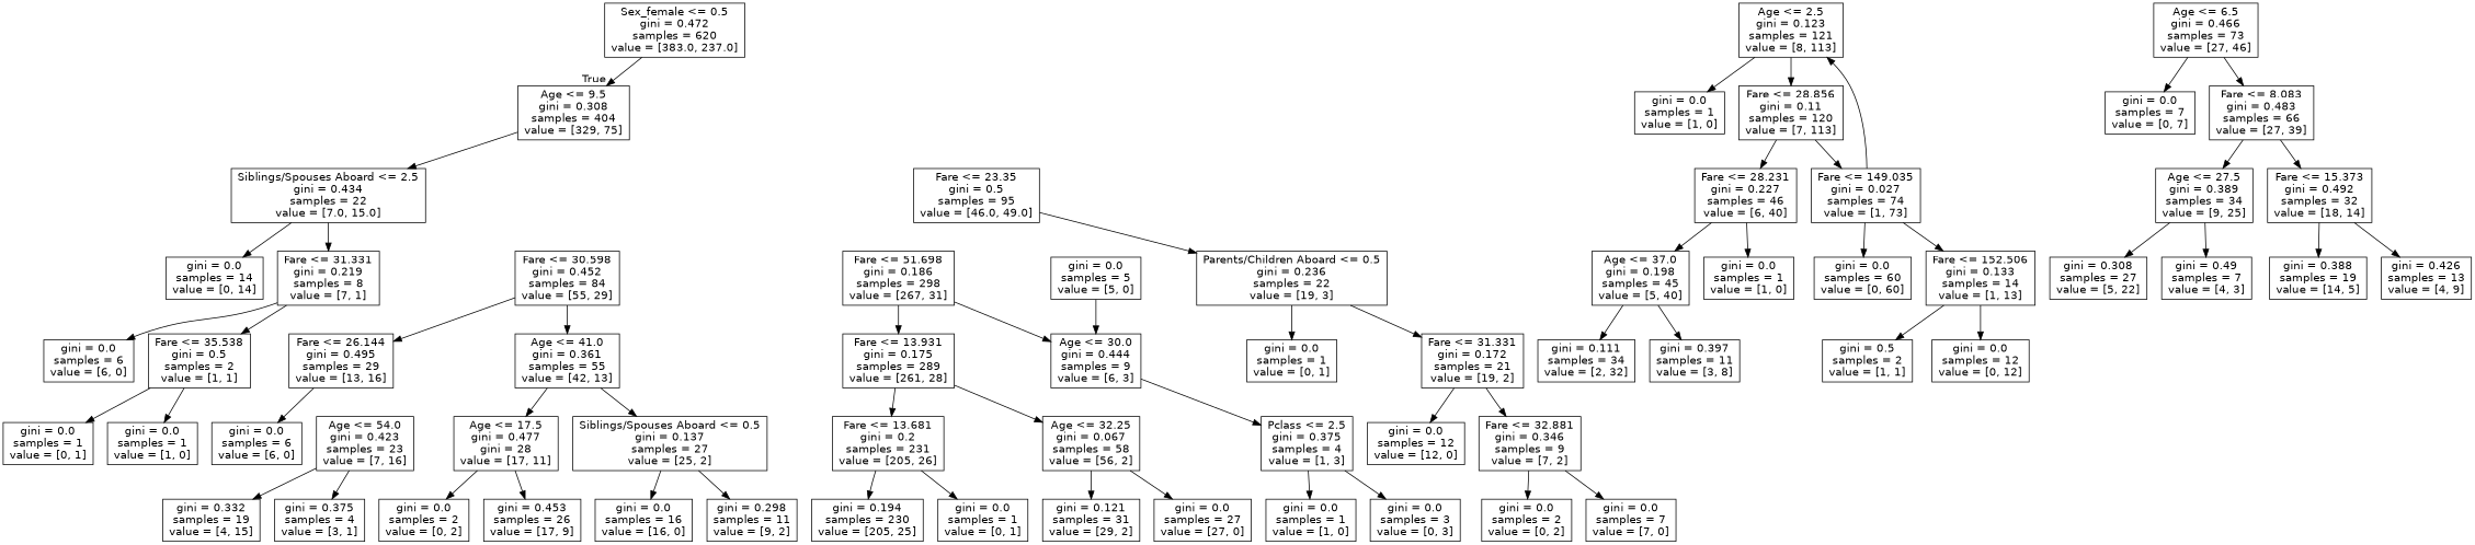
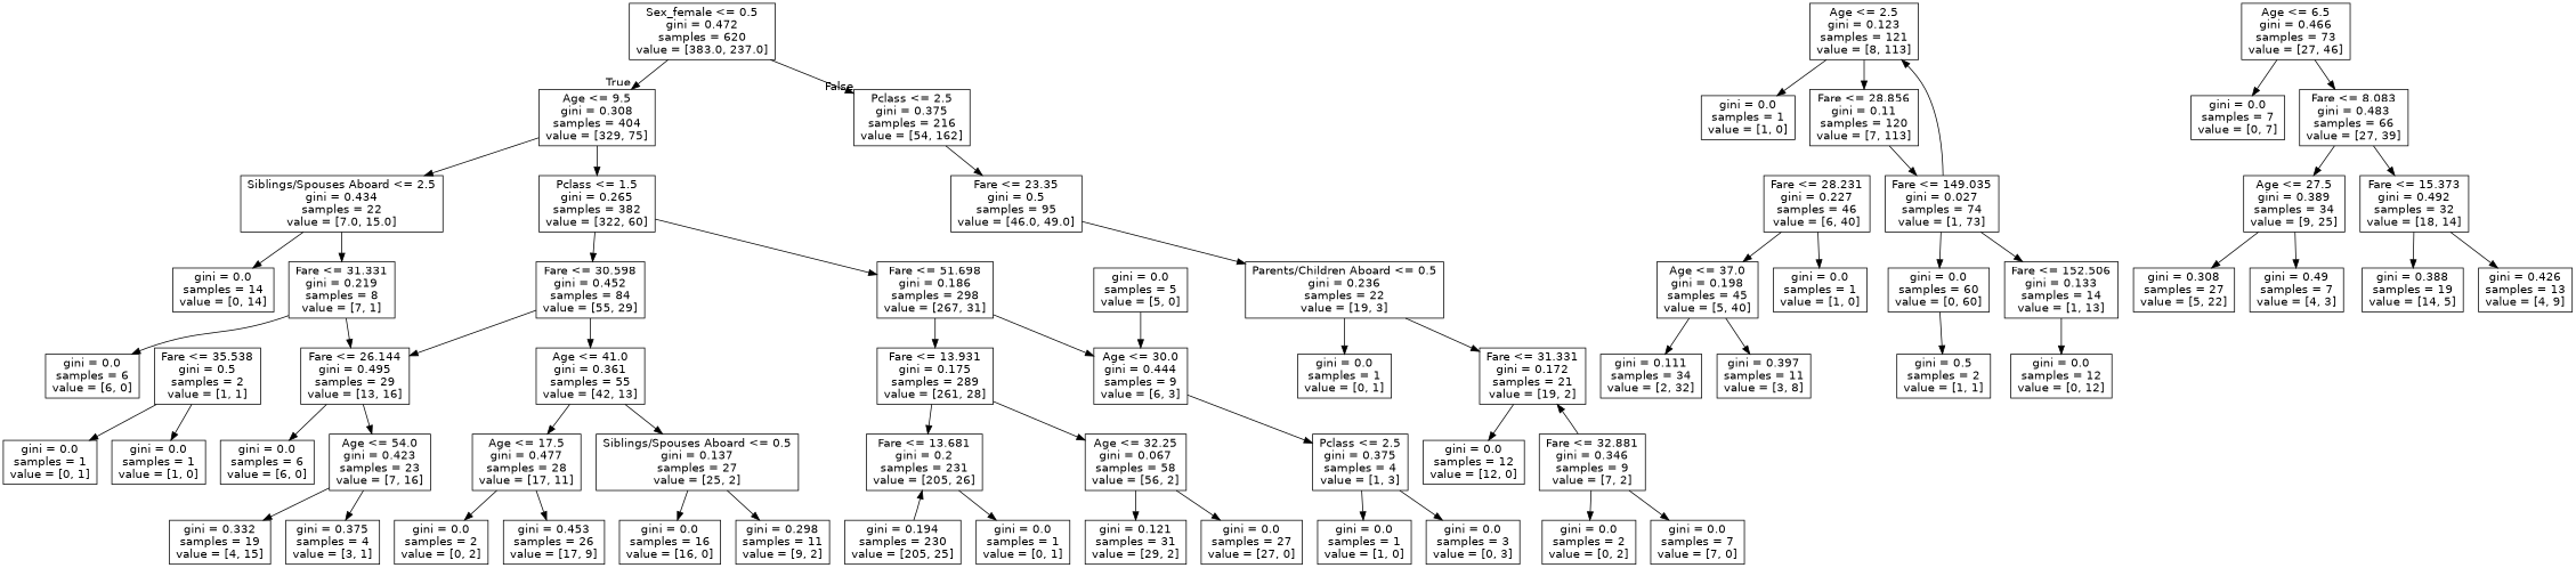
  digraph {
    node [fontname=helvetica shape=box]
    edge [fontname=helvetica]
    n1 [label="Sex_female <= 0.5\ngini = 0.472\nsamples = 620\nvalue = [383.0, 237.0]"]
    n2 [label="Age <= 9.5\ngini = 0.308\nsamples = 404\nvalue = [329, 75]"]
+   n3 [label="Pclass <= 2.5\ngini = 0.375\nsamples = 216\nvalue = [54, 162]"]
    n4 [label="Siblings/Spouses Aboard <= 2.5\ngini = 0.434\nsamples = 22\nvalue = [7.0, 15.0]"]
+   n5 [label="Pclass <= 1.5\ngini = 0.265\nsamples = 382\nvalue = [322, 60]"]
    n6 [label="Fare <= 23.35\ngini = 0.5\nsamples = 95\nvalue = [46.0, 49.0]"]
    n7 [label="gini = 0.0\nsamples = 14\nvalue = [0, 14]"]
    n8 [label="Fare <= 31.331\ngini = 0.219\nsamples = 8\nvalue = [7, 1]"]
    n9 [label="Fare <= 30.598\ngini = 0.452\nsamples = 84\nvalue = [55, 29]"]
    n10 [label="Fare <= 51.698\ngini = 0.186\nsamples = 298\nvalue = [267, 31]"]
    n11 [label="gini = 0.0\nsamples = 6\nvalue = [6, 0]"]
    n12 [label="Fare <= 35.538\ngini = 0.5\nsamples = 2\nvalue = [1, 1]"]
    n13 [label="gini = 0.0\nsamples = 1\nvalue = [0, 1]"]
    n14 [label="gini = 0.0\nsamples = 1\nvalue = [1, 0]"]
    n15 [label="Fare <= 26.144\ngini = 0.495\nsamples = 29\nvalue = [13, 16]"]
    n16 [label="Age <= 41.0\ngini = 0.361\nsamples = 55\nvalue = [42, 13]"]
    n17 [label="Fare <= 13.931\ngini = 0.175\nsamples = 289\nvalue = [261, 28]"]
    n18 [label="Age <= 30.0\ngini = 0.444\nsamples = 9\nvalue = [6, 3]"]
    n19 [label="gini = 0.0\nsamples = 6\nvalue = [6, 0]"]
    n20 [label="Age <= 54.0\ngini = 0.423\nsamples = 23\nvalue = [7, 16]"]
-   n21 [label="Age <= 17.5\ngini = 0.477\ngini = 28\nvalue = [17, 11]"]
+   n21 [label="Age <= 17.5\ngini = 0.477\nsamples = 28\nvalue = [17, 11]"]
    n22 [label="Siblings/Spouses Aboard <= 0.5\ngini = 0.137\nsamples = 27\nvalue = [25, 2]"]
    n23 [label="gini = 0.332\nsamples = 19\nvalue = [4, 15]"]
    n24 [label="gini = 0.375\nsamples = 4\nvalue = [3, 1]"]
    n25 [label="gini = 0.0\nsamples = 2\nvalue = [0, 2]"]
    n26 [label="gini = 0.453\nsamples = 26\nvalue = [17, 9]"]
    n27 [label="gini = 0.0\nsamples = 16\nvalue = [16, 0]"]
    n28 [label="gini = 0.298\nsamples = 11\nvalue = [9, 2]"]
    n29 [label="Fare <= 13.681\ngini = 0.2\nsamples = 231\nvalue = [205, 26]"]
    n30 [label="Age <= 32.25\ngini = 0.067\nsamples = 58\nvalue = [56, 2]"]
    n31 [label="Pclass <= 2.5\ngini = 0.375\nsamples = 4\nvalue = [1, 3]"]
    n32 [label="gini = 0.194\nsamples = 230\nvalue = [205, 25]"]
    n33 [label="gini = 0.0\nsamples = 1\nvalue = [0, 1]"]
    n34 [label="gini = 0.121\nsamples = 31\nvalue = [29, 2]"]
    n35 [label="gini = 0.0\nsamples = 27\nvalue = [27, 0]"]
    n36 [label="gini = 0.0\nsamples = 5\nvalue = [5, 0]"]
    n37 [label="gini = 0.0\nsamples = 1\nvalue = [1, 0]"]
    n38 [label="gini = 0.0\nsamples = 3\nvalue = [0, 3]"]
    n39 [label="Age <= 2.5\ngini = 0.123\nsamples = 121\nvalue = [8, 113]"]
    n40 [label="gini = 0.0\nsamples = 1\nvalue = [1, 0]"]
    n41 [label="Fare <= 28.856\ngini = 0.11\nsamples = 120\nvalue = [7, 113]"]
    n42 [label="Parents/Children Aboard <= 0.5\ngini = 0.236\nsamples = 22\nvalue = [19, 3]"]
    n43 [label="Fare <= 28.231\ngini = 0.227\nsamples = 46\nvalue = [6, 40]"]
    n44 [label="Fare <= 149.035\ngini = 0.027\nsamples = 74\nvalue = [1, 73]"]
    n45 [label="Age <= 37.0\ngini = 0.198\nsamples = 45\nvalue = [5, 40]"]
    n46 [label="gini = 0.0\nsamples = 1\nvalue = [1, 0]"]
    n47 [label="gini = 0.0\nsamples = 60\nvalue = [0, 60]"]
    n48 [label="Fare <= 152.506\ngini = 0.133\nsamples = 14\nvalue = [1, 13]"]
    n49 [label="gini = 0.111\nsamples = 34\nvalue = [2, 32]"]
    n50 [label="gini = 0.397\nsamples = 11\nvalue = [3, 8]"]
    n51 [label="gini = 0.5\nsamples = 2\nvalue = [1, 1]"]
    n52 [label="gini = 0.0\nsamples = 12\nvalue = [0, 12]"]
    n53 [label="Age <= 6.5\ngini = 0.466\nsamples = 73\nvalue = [27, 46]"]
    n54 [label="gini = 0.0\nsamples = 7\nvalue = [0, 7]"]
    n55 [label="Fare <= 8.083\ngini = 0.483\nsamples = 66\nvalue = [27, 39]"]
    n56 [label="gini = 0.0\nsamples = 1\nvalue = [0, 1]"]
    n57 [label="Fare <= 31.331\ngini = 0.172\nsamples = 21\nvalue = [19, 2]"]
    n58 [label="Age <= 27.5\ngini = 0.389\nsamples = 34\nvalue = [9, 25]"]
    n59 [label="Fare <= 15.373\ngini = 0.492\nsamples = 32\nvalue = [18, 14]"]
    n60 [label="gini = 0.308\nsamples = 27\nvalue = [5, 22]"]
    n61 [label="gini = 0.49\nsamples = 7\nvalue = [4, 3]"]
    n62 [label="gini = 0.388\nsamples = 19\nvalue = [14, 5]"]
    n63 [label="gini = 0.426\nsamples = 13\nvalue = [4, 9]"]
    n64 [label="gini = 0.0\nsamples = 12\nvalue = [12, 0]"]
    n65 [label="Fare <= 32.881\ngini = 0.346\nsamples = 9\nvalue = [7, 2]"]
    n66 [label="gini = 0.0\nsamples = 2\nvalue = [0, 2]"]
    n67 [label="gini = 0.0\nsamples = 7\nvalue = [7, 0]"]
    n1 -> n2 [headlabel=True labelangle=45 labeldistance=2.5]
+   n1 -> n3 [headlabel=False labelangle=-45 labeldistance=2.5]
    n2 -> n4
+   n2 -> n5
+   n3 -> n6
    n4 -> n7
    n4 -> n8
+   n5 -> n9
+   n5 -> n10
    n6 -> n42
    n8 -> n11
-   n8 -> n12
+   n8 -> n15
    n9 -> n15
    n9 -> n16
    n10 -> n17
    n10 -> n18
    n12 -> n13
    n12 -> n14
    n15 -> n19
+   n15 -> n20
    n16 -> n21
    n16 -> n22
    n17 -> n29
    n17 -> n30
    n18 -> n31
    n20 -> n23
    n20 -> n24
    n21 -> n25
    n21 -> n26
    n22 -> n27
    n22 -> n28
-   n29 -> n32
+   n32 -> n29
    n29 -> n33
    n30 -> n34
    n30 -> n35
    n31 -> n37
    n31 -> n38
    n36 -> n18
    n39 -> n40
    n39 -> n41
-   n41 -> n43
    n41 -> n44
    n42 -> n56
    n42 -> n57
    n43 -> n45
    n43 -> n46
    n44 -> n39
    n44 -> n47
    n44 -> n48
    n45 -> n49
    n45 -> n50
-   n48 -> n51
+   n47 -> n51
    n48 -> n52
    n53 -> n54
    n53 -> n55
    n55 -> n58
    n55 -> n59
    n57 -> n64
-   n57 -> n65
+   n65 -> n57
    n58 -> n60
    n58 -> n61
    n59 -> n62
    n59 -> n63
    n65 -> n66
    n65 -> n67
  }
